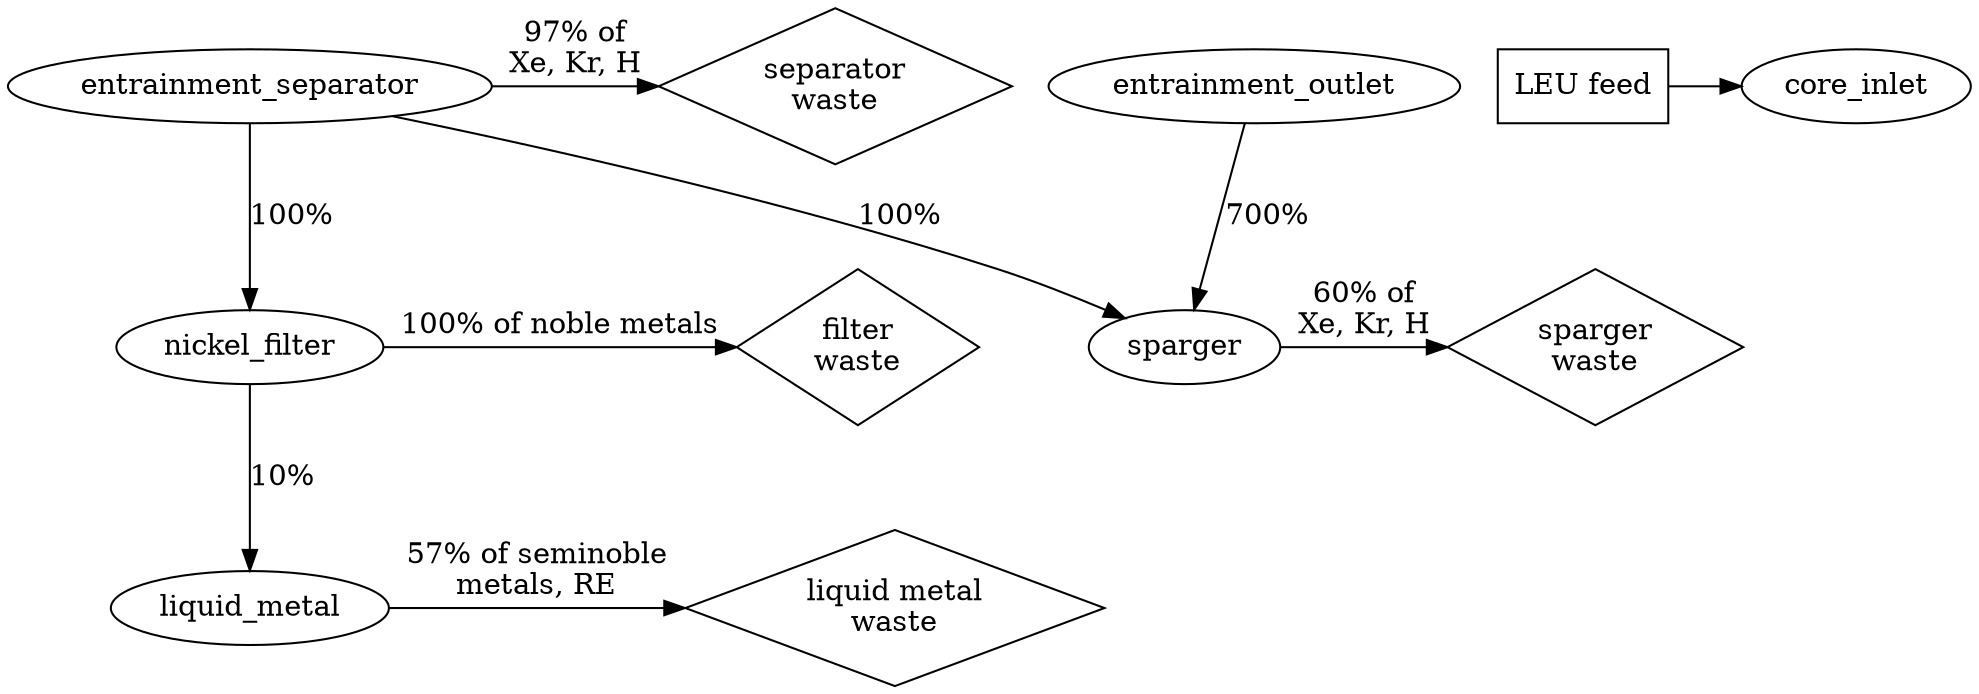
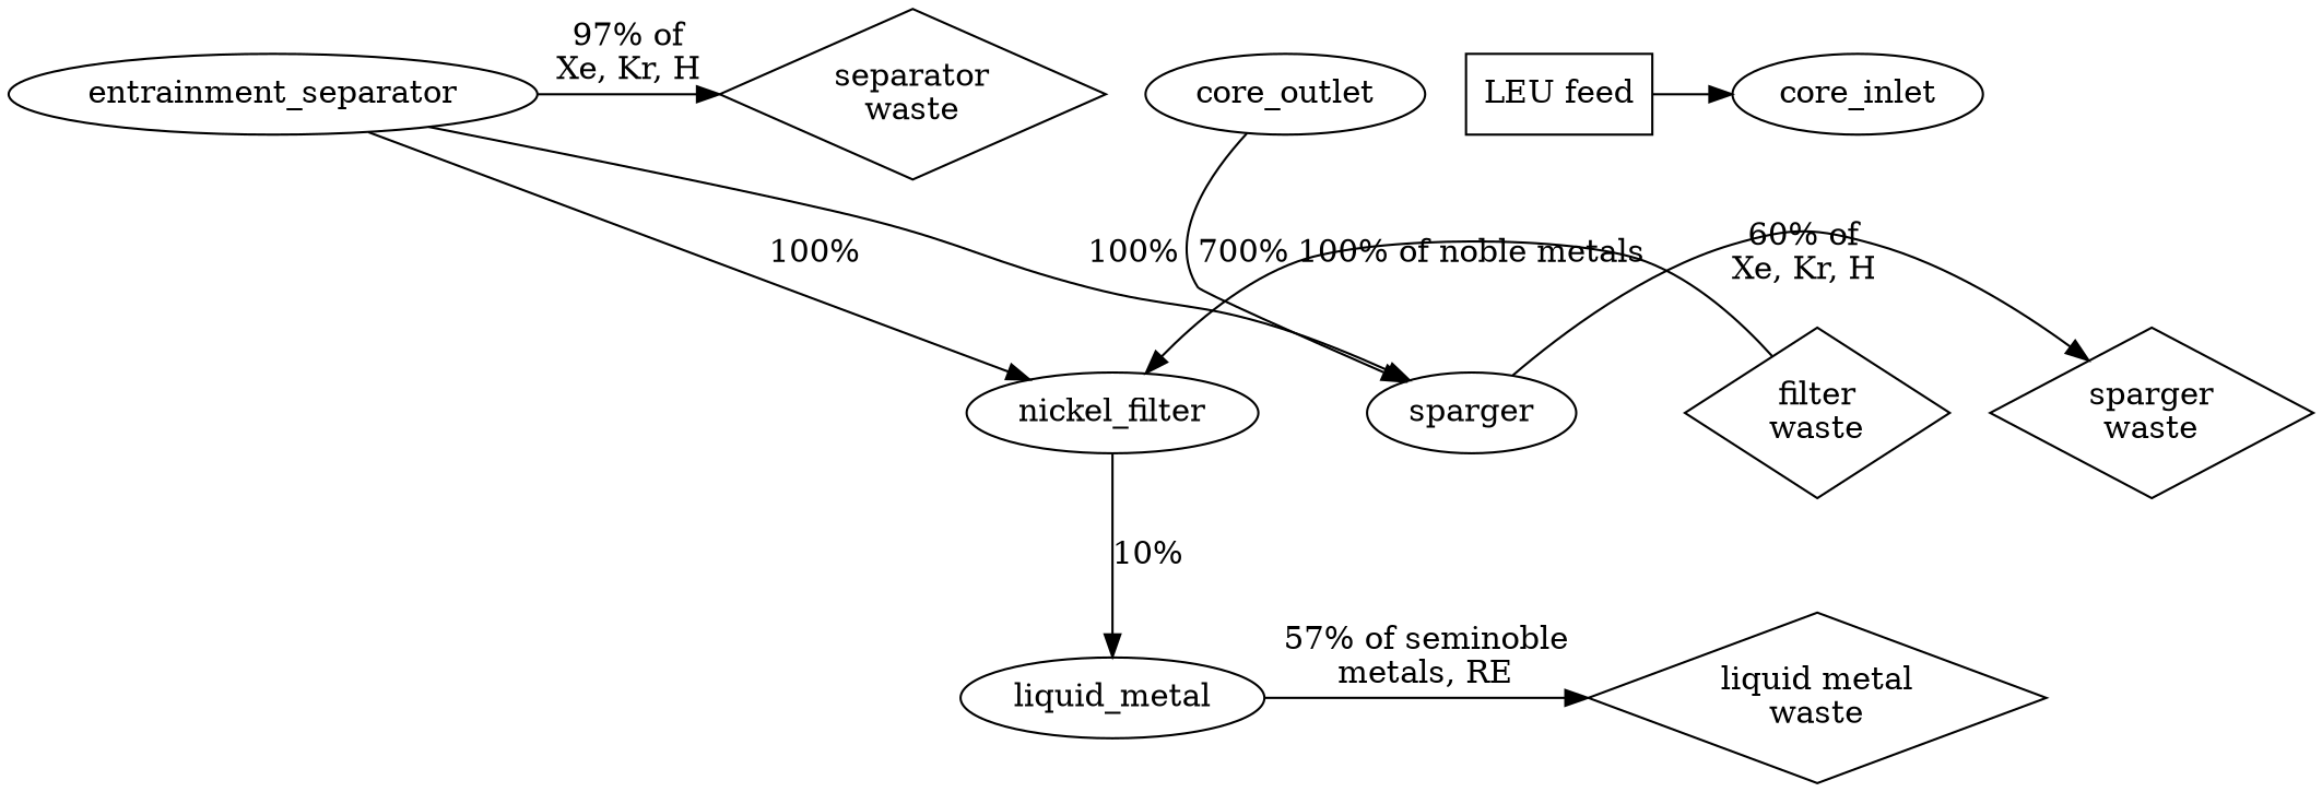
  digraph {
    "sparger\nwaste" [shape=diamond]
    sparger
    "separator\nwaste" [shape=diamond]
    entrainment_separator
    "filter\nwaste" [shape=diamond]
    nickel_filter
    "liquid metal\nwaste" [shape=diamond]
    liquid_metal
    "LEU feed" [shape=box]
    core_inlet
-   core_outlet [label=entrainment_outlet]
+   core_outlet
    subgraph sub_1 {
      rank=same
      "sparger\nwaste"
      sparger
    }
    subgraph sub_2 {
      rank=same
      "separator\nwaste"
      entrainment_separator
    }
    subgraph sub_3 {
      rank=same
      "filter\nwaste"
      nickel_filter
    }
    subgraph sub_4 {
      rank=same
      "liquid metal\nwaste"
      liquid_metal
    }
    subgraph sub_5 {
      rank=same
      "LEU feed"
      core_inlet
    }
    sparger -> "sparger\nwaste" [label="60% of\nXe, Kr, H"]
    entrainment_separator -> sparger [label="100%"]
    entrainment_separator -> "separator\nwaste" [label="97% of\nXe, Kr, H"]
    entrainment_separator -> nickel_filter [label="100%"]
-   nickel_filter -> "filter\nwaste" [label="100% of noble metals"]
+   "filter\nwaste" -> nickel_filter [label="100% of noble metals"]
    nickel_filter -> liquid_metal [label="10%"]
    liquid_metal -> "liquid metal\nwaste" [label="57% of seminoble\nmetals, RE"]
    "LEU feed" -> core_inlet
    core_outlet -> sparger [label="700%"]
  }
